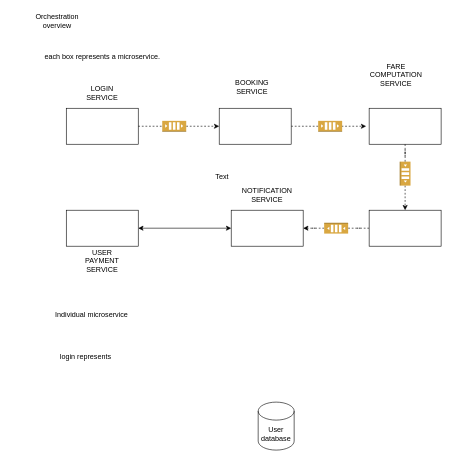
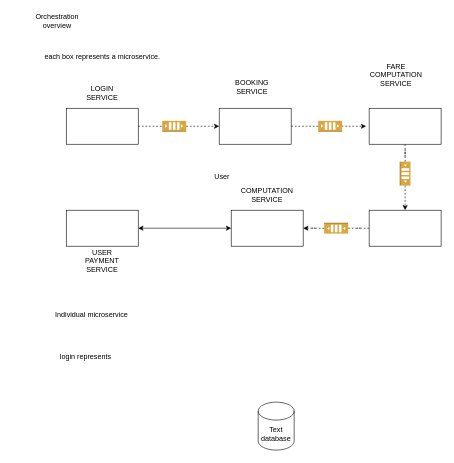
  <mxCell id="0" />
  <mxCell id="1" parent="0" />
  <mxCell id="2" style="edgeStyle=orthogonalEdgeStyle;rounded=0;orthogonalLoop=1;jettySize=auto;html=1;entryX=0;entryY=0.5;entryDx=0;entryDy=0;dashed=1;startArrow=none;" edge="1" parent="1" source="17" target="8"><mxGeometry relative="1" as="geometry" /></mxCell>
  <mxCell id="3" value="" style="rounded=0;whiteSpace=wrap;html=1;" vertex="1" parent="1"><mxGeometry x="110" y="180" width="120" height="60" as="geometry" /></mxCell>
  <mxCell id="4" value="LOGIN SERVICE" style="text;html=1;strokeColor=none;fillColor=none;align=center;verticalAlign=middle;whiteSpace=wrap;rounded=0;" vertex="1" parent="1"><mxGeometry x="140" y="140" width="60" height="30" as="geometry" /></mxCell>
  <mxCell id="5" value="" style="rounded=0;whiteSpace=wrap;html=1;" vertex="1" parent="1"><mxGeometry x="110" y="350" width="120" height="60" as="geometry" /></mxCell>
  <mxCell id="6" value="USER PAYMENT SERVICE" style="text;html=1;strokeColor=none;fillColor=none;align=center;verticalAlign=middle;whiteSpace=wrap;rounded=0;" vertex="1" parent="1"><mxGeometry x="125" y="420" width="90" height="30" as="geometry" /></mxCell>
  <mxCell id="7" style="edgeStyle=orthogonalEdgeStyle;rounded=0;orthogonalLoop=1;jettySize=auto;html=1;dashed=1;" edge="1" parent="1" source="8"><mxGeometry relative="1" as="geometry"><mxPoint x="610" y="210" as="targetPoint" /></mxGeometry></mxCell>
  <mxCell id="8" value="" style="rounded=0;whiteSpace=wrap;html=1;" vertex="1" parent="1"><mxGeometry x="365" y="180" width="120" height="60" as="geometry" /></mxCell>
  <mxCell id="9" value="BOOKING SERVICE" style="text;html=1;strokeColor=none;fillColor=none;align=center;verticalAlign=middle;whiteSpace=wrap;rounded=0;" vertex="1" parent="1"><mxGeometry x="375" y="130" width="90" height="30" as="geometry" /></mxCell>
  <mxCell id="10" style="edgeStyle=orthogonalEdgeStyle;rounded=0;orthogonalLoop=1;jettySize=auto;html=1;entryX=0;entryY=0.5;entryDx=0;entryDy=0;entryPerimeter=0;dashed=1;endArrow=none;endFill=0;" edge="1" parent="1" source="11" target="23"><mxGeometry relative="1" as="geometry" /></mxCell>
  <mxCell id="11" value="" style="rounded=0;whiteSpace=wrap;html=1;" vertex="1" parent="1"><mxGeometry x="615" y="350" width="120" height="60" as="geometry" /></mxCell>
  <mxCell id="12" style="edgeStyle=orthogonalEdgeStyle;rounded=0;orthogonalLoop=1;jettySize=auto;html=1;entryX=0.5;entryY=0;entryDx=0;entryDy=0;dashed=1;startArrow=none;" edge="1" parent="1" source="20" target="11"><mxGeometry relative="1" as="geometry" /></mxCell>
  <mxCell id="13" value="" style="rounded=0;whiteSpace=wrap;html=1;" vertex="1" parent="1"><mxGeometry x="615" y="180" width="120" height="60" as="geometry" /></mxCell>
  <mxCell id="14" value="FARE COMPUTATION SERVICE" style="text;html=1;strokeColor=none;fillColor=none;align=center;verticalAlign=middle;whiteSpace=wrap;rounded=0;" vertex="1" parent="1"><mxGeometry x="615" y="110" width="90" height="30" as="geometry" /></mxCell>
  <mxCell id="15" value="" style="rounded=0;whiteSpace=wrap;html=1;" vertex="1" parent="1"><mxGeometry x="385" y="350" width="120" height="60" as="geometry" /></mxCell>
- <mxCell id="16" value="NOTIFICATION SERVICE" style="text;html=1;strokeColor=none;fillColor=none;align=center;verticalAlign=middle;whiteSpace=wrap;rounded=0;" vertex="1" parent="1"><mxGeometry x="400" y="310" width="90" height="30" as="geometry" /></mxCell>
+ <mxCell id="16" value="COMPUTATION SERVICE" style="text;html=1;strokeColor=none;fillColor=none;align=center;verticalAlign=middle;whiteSpace=wrap;rounded=0;" vertex="1" parent="1"><mxGeometry x="400" y="310" width="90" height="30" as="geometry" /></mxCell>
  <mxCell id="17" value="" style="outlineConnect=0;dashed=0;verticalLabelPosition=bottom;verticalAlign=top;align=center;html=1;shape=mxgraph.aws3.queue;fillColor=#D9A741;gradientColor=none;" vertex="1" parent="1"><mxGeometry x="270" y="201" width="40" height="18" as="geometry" /></mxCell>
  <mxCell id="18" value="" style="edgeStyle=orthogonalEdgeStyle;rounded=0;orthogonalLoop=1;jettySize=auto;html=1;entryX=0;entryY=0.5;entryDx=0;entryDy=0;dashed=1;endArrow=none;" edge="1" parent="1" source="3" target="17"><mxGeometry relative="1" as="geometry"><mxPoint x="230" y="210" as="sourcePoint" /><mxPoint x="365" y="210" as="targetPoint" /></mxGeometry></mxCell>
  <mxCell id="19" value="" style="outlineConnect=0;dashed=0;verticalLabelPosition=bottom;verticalAlign=top;align=center;html=1;shape=mxgraph.aws3.queue;fillColor=#D9A741;gradientColor=none;" vertex="1" parent="1"><mxGeometry x="530" y="201" width="40" height="18" as="geometry" /></mxCell>
  <mxCell id="20" value="" style="outlineConnect=0;dashed=0;verticalLabelPosition=bottom;verticalAlign=top;align=center;html=1;shape=mxgraph.aws3.queue;fillColor=#D9A741;gradientColor=none;rotation=90;" vertex="1" parent="1"><mxGeometry x="655" y="280" width="40" height="18" as="geometry" /></mxCell>
  <mxCell id="21" value="" style="edgeStyle=orthogonalEdgeStyle;rounded=0;orthogonalLoop=1;jettySize=auto;html=1;entryX=0;entryY=0.5;entryDx=0;entryDy=0;dashed=1;endArrow=none;entryPerimeter=0;" edge="1" parent="1" source="13" target="20"><mxGeometry relative="1" as="geometry"><mxPoint x="675" y="240" as="sourcePoint" /><mxPoint x="675" y="350" as="targetPoint" /></mxGeometry></mxCell>
  <mxCell id="22" style="edgeStyle=orthogonalEdgeStyle;rounded=0;orthogonalLoop=1;jettySize=auto;html=1;entryX=1;entryY=0.5;entryDx=0;entryDy=0;dashed=1;" edge="1" parent="1" source="23" target="15"><mxGeometry relative="1" as="geometry" /></mxCell>
  <mxCell id="23" value="" style="outlineConnect=0;dashed=0;verticalLabelPosition=bottom;verticalAlign=top;align=center;html=1;shape=mxgraph.aws3.queue;fillColor=#D9A741;gradientColor=none;rotation=-180;" vertex="1" parent="1"><mxGeometry x="540" y="371" width="40" height="18" as="geometry" /></mxCell>
- <mxCell id="24" value="Text" style="text;html=1;strokeColor=none;fillColor=none;align=center;verticalAlign=middle;whiteSpace=wrap;rounded=0;" vertex="1" parent="1"><mxGeometry x="340" y="280" width="60" height="30" as="geometry" /></mxCell>
+ <mxCell id="24" value="User" style="text;html=1;strokeColor=none;fillColor=none;align=center;verticalAlign=middle;whiteSpace=wrap;rounded=0;" vertex="1" parent="1"><mxGeometry x="340" y="280" width="60" height="30" as="geometry" /></mxCell>
  <mxCell id="25" value="Orchestration overview" style="text;html=1;strokeColor=none;fillColor=none;align=center;verticalAlign=middle;whiteSpace=wrap;rounded=0;" vertex="1" parent="1"><mxGeometry x="65" y="20" width="60" height="30" as="geometry" /></mxCell>
  <mxCell id="26" value="" style="endArrow=classic;startArrow=classic;html=1;rounded=0;dashed=1;entryX=0.5;entryY=1;entryDx=0;entryDy=0;exitX=0.5;exitY=0;exitDx=0;exitDy=0;strokeColor=none;" edge="1" parent="1" source="5" target="3"><mxGeometry width="50" height="50" relative="1" as="geometry"><mxPoint x="340" y="310" as="sourcePoint" /><mxPoint x="390" y="260" as="targetPoint" /></mxGeometry></mxCell>
  <mxCell id="27" value="" style="endArrow=classic;startArrow=classic;html=1;rounded=0;entryX=0;entryY=0.5;entryDx=0;entryDy=0;exitX=1;exitY=0.5;exitDx=0;exitDy=0;" edge="1" parent="1" source="5" target="15"><mxGeometry width="50" height="50" relative="1" as="geometry"><mxPoint x="330" y="470" as="sourcePoint" /><mxPoint x="330" y="360" as="targetPoint" /></mxGeometry></mxCell>
  <mxCell id="28" value="each box represents a microservice." style="text;html=1;strokeColor=none;fillColor=none;align=center;verticalAlign=middle;whiteSpace=wrap;rounded=0;" vertex="1" parent="1"><mxGeometry x="47.5" y="70" width="245" height="50" as="geometry" /></mxCell>
  <mxCell id="29" value="Individual microservice" style="text;html=1;strokeColor=none;fillColor=none;align=center;verticalAlign=middle;whiteSpace=wrap;rounded=0;" vertex="1" parent="1"><mxGeometry x="30" y="500" width="245" height="50" as="geometry" /></mxCell>
  <mxCell id="30" value="login represents" style="text;html=1;strokeColor=none;fillColor=none;align=center;verticalAlign=middle;whiteSpace=wrap;rounded=0;" vertex="1" parent="1"><mxGeometry y="570" width="245" height="50" as="geometry" x="20" /></mxCell>
- <mxCell id="31" value="User database" style="shape=cylinder3;whiteSpace=wrap;html=1;boundedLbl=1;backgroundOutline=1;size=15;" vertex="1" parent="1"><mxGeometry x="430" y="670" width="60" height="80" as="geometry" /></mxCell>
+ <mxCell id="31" value="Text database" style="shape=cylinder3;whiteSpace=wrap;html=1;boundedLbl=1;backgroundOutline=1;size=15;" vertex="1" parent="1"><mxGeometry x="430" y="670" width="60" height="80" as="geometry" /></mxCell>
